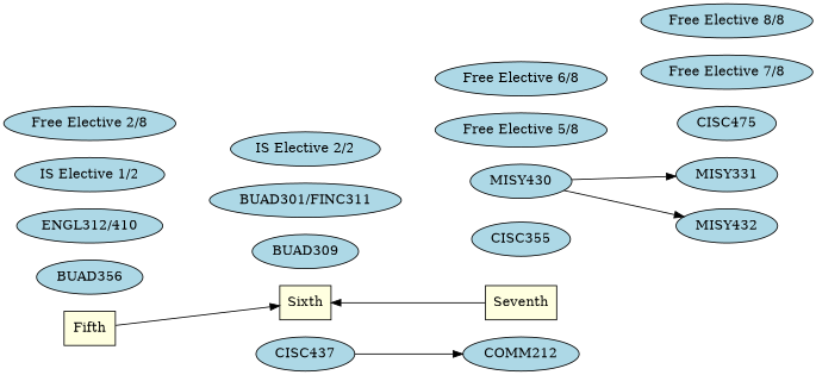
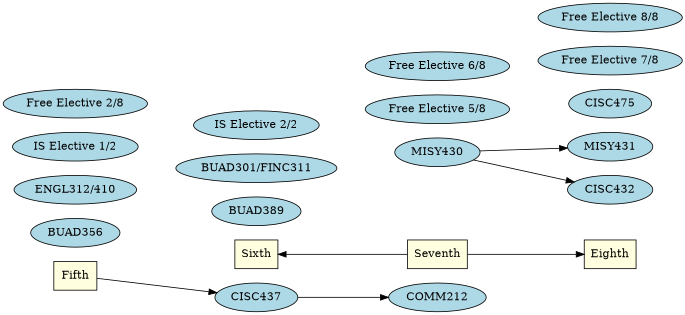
  digraph {
    rankdir=LR
    node [fillcolor=lightblue style=filled]
    Fifth [fillcolor=lightyellow shape=box]
    n2 [label=BUAD356]
    "ENGL312/410"
    "IS Elective 1/2"
    "Free Elective 2/8"
    Sixth [fillcolor=lightyellow shape=box]
    CISC437
-   BUAD309
+   BUAD309 [label=BUAD389]
    "BUAD301/FINC311"
    "IS Elective 2/2"
    Seventh [fillcolor=lightyellow shape=box]
    COMM212
-   CISC355
    MISY430
    "Free Elective 5/8"
    "Free Elective 6/8"
+   Eighth [fillcolor=lightyellow shape=box]
    CISC475
-   MISY431 [label=MISY331]
-   MISY432
+   MISY431
+   MISY432 [label=CISC432]
    "Free Elective 7/8"
    "Free Elective 8/8"
    subgraph sub_1 {
      rank=same
      Fifth
      n2
      "ENGL312/410"
      "IS Elective 1/2"
      "Free Elective 2/8"
    }
    subgraph sub_2 {
      rank=same
      Sixth
      CISC437
      BUAD309
      "BUAD301/FINC311"
      "IS Elective 2/2"
    }
    subgraph sub_3 {
      rank=same
      Seventh
      COMM212
-     CISC355
      MISY430
      "Free Elective 5/8"
      "Free Elective 6/8"
    }
    subgraph sub_4 {
      rank=same
+     Eighth
      CISC475
      MISY431
      MISY432
      "Free Elective 7/8"
      "Free Elective 8/8"
    }
-   Fifth -> Sixth
+   Fifth -> CISC437
    CISC437 -> COMM212
    Seventh -> Sixth
+   Seventh -> Eighth
    MISY430 -> MISY431
    MISY430 -> MISY432
  }
